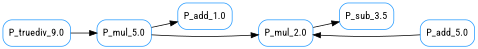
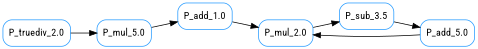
  digraph {
    fontname="Roboto Condensed"
    fontsize=12
    rankdir=LR
    node [arrowsize=0.8 color="#2299FF" fontcolor="#DDD" fontname="Roboto Condensed" shape=box style=rounded]
    edge [fontname="Roboto Condensed"]
    n1 [label="P_mul_5.0"]
    n2 [label="P_add_1.0"]
    n3 [label="P_mul_2.0"]
    n4 [label="P_sub_3.5"]
    n5 [label="P_add_5.0"]
-   n6 [label="P_truediv_9.0"]
+   n6 [label="P_truediv_2.0"]
    n1 -> n2
-   n1 -> n3
+   n2 -> n3
    n3 -> n4
+   n4 -> n5
    n5 -> n3
    n6 -> n1
  }
